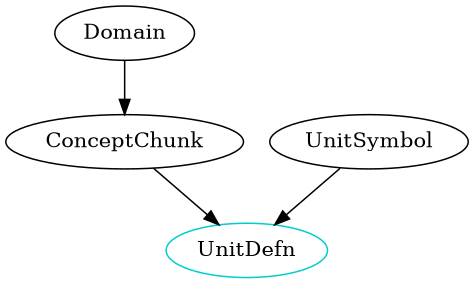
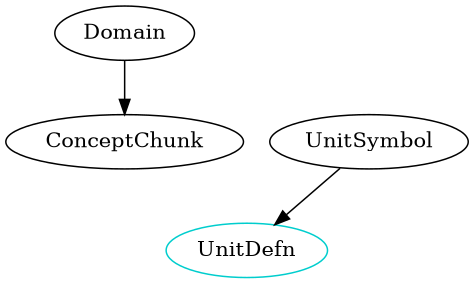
  digraph {
    n1 [color=cyan3 label=UnitDefn shape=oval]
    ConceptChunk
    UnitSymbol
    Domain
-   ConceptChunk -> n1
    UnitSymbol -> n1
    Domain -> ConceptChunk
  }
